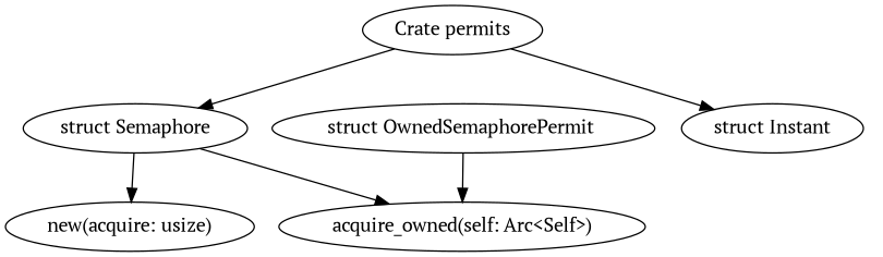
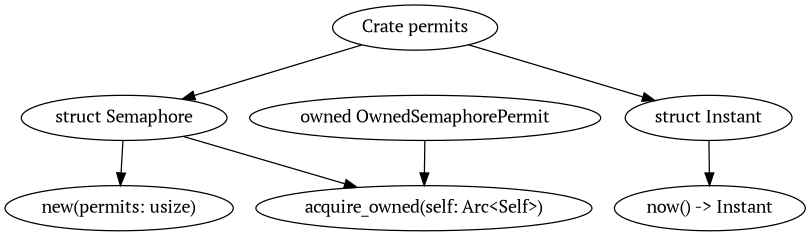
  digraph {
    fontname="PT Serif"
    rankdir=TB
    node [fontname="PT Serif"]
    edge [fontname="PT Serif"]
    n1 [label="Crate permits"]
    n2 [label="struct Semaphore"]
    n3 [label="struct Instant"]
-   "new(permits: usize)" [label="new(acquire: usize)"]
+   "new(permits: usize)"
    "acquire_owned(self: Arc<Self>)"
-   n7 [label="struct OwnedSemaphorePermit "]
+   "now() -> Instant"
+   n7 [label="owned OwnedSemaphorePermit"]
    n1 -> n2
    n1 -> n3
    n2 -> "new(permits: usize)"
    n2 -> "acquire_owned(self: Arc<Self>)"
+   n3 -> "now() -> Instant"
    n7 -> "acquire_owned(self: Arc<Self>)"
  }
